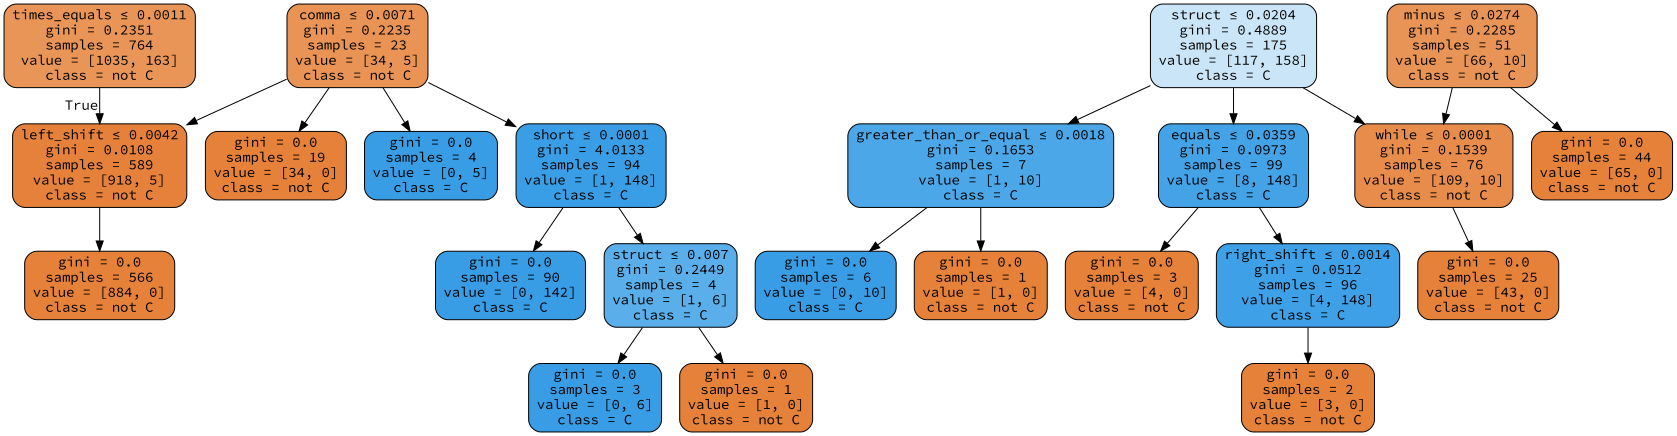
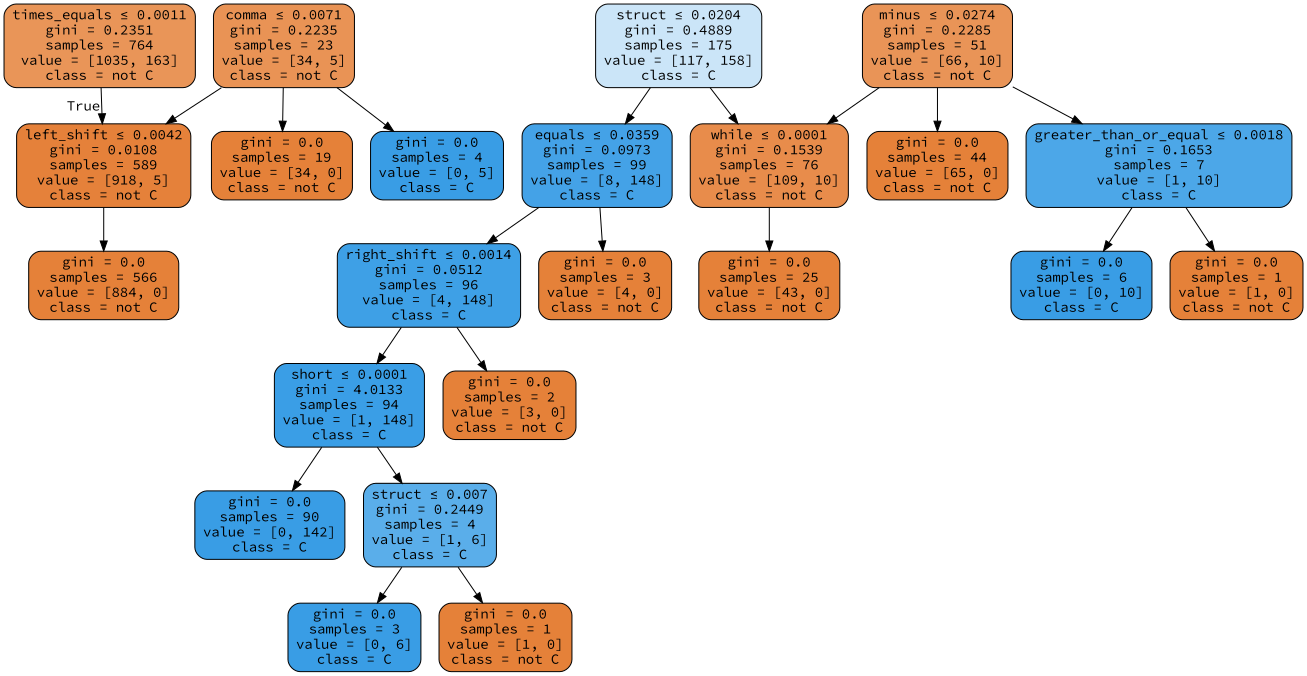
  digraph {
    fontname="Source Code Pro"
    node [color=black fillcolor="#e58139ff" fontname="Source Code Pro" shape=box style="filled, rounded"]
    edge [fontname="Source Code Pro"]
    n1 [fillcolor="#e58139d7" label=<times_equals &le; 0.0011<br/>gini = 0.2351<br/>samples = 764<br/>value = [1035, 163]<br/>class = not C>]
    n2 [fillcolor="#e58139fe" label=<left_shift &le; 0.0042<br/>gini = 0.0108<br/>samples = 589<br/>value = [918, 5]<br/>class = not C>]
    n3 [label=<gini = 0.0<br/>samples = 566<br/>value = [884, 0]<br/>class = not C>]
    n4 [fillcolor="#399de542" label=<struct &le; 0.0204<br/>gini = 0.4889<br/>samples = 175<br/>value = [117, 158]<br/>class = C>]
    n5 [fillcolor="#399de5f1" label=<equals &le; 0.0359<br/>gini = 0.0973<br/>samples = 99<br/>value = [8, 148]<br/>class = C>]
    n6 [fillcolor="#e58139e8" label=<while &le; 0.0001<br/>gini = 0.1539<br/>samples = 76<br/>value = [109, 10]<br/>class = not C>]
    n7 [fillcolor="#e58139da" label=<comma &le; 0.0071<br/>gini = 0.2235<br/>samples = 23<br/>value = [34, 5]<br/>class = not C>]
    n8 [label=<gini = 0.0<br/>samples = 19<br/>value = [34, 0]<br/>class = not C>]
    n9 [fillcolor="#399de5ff" label=<gini = 0.0<br/>samples = 4<br/>value = [0, 5]<br/>class = C>]
    n10 [fillcolor="#399de5f8" label=<right_shift &le; 0.0014<br/>gini = 0.0512<br/>samples = 96<br/>value = [4, 148]<br/>class = C>]
    n11 [label=<gini = 0.0<br/>samples = 3<br/>value = [4, 0]<br/>class = not C>]
    n12 [label=<gini = 0.0<br/>samples = 25<br/>value = [43, 0]<br/>class = not C>]
    n13 [fillcolor="#399de5fd" label=<short &le; 0.0001<br/>gini = 4.0133<br/>samples = 94<br/>value = [1, 148]<br/>class = C>]
    n14 [label=<gini = 0.0<br/>samples = 2<br/>value = [3, 0]<br/>class = not C>]
    n15 [fillcolor="#399de5ff" label=<gini = 0.0<br/>samples = 90<br/>value = [0, 142]<br/>class = C>]
    n16 [fillcolor="#399de5d4" label=<struct &le; 0.007<br/>gini = 0.2449<br/>samples = 4<br/>value = [1, 6]<br/>class = C>]
    n17 [fillcolor="#399de5ff" label=<gini = 0.0<br/>samples = 3<br/>value = [0, 6]<br/>class = C>]
    n18 [label=<gini = 0.0<br/>samples = 1<br/>value = [1, 0]<br/>class = not C>]
    n19 [fillcolor="#e58139d8" label=<minus &le; 0.0274<br/>gini = 0.2285<br/>samples = 51<br/>value = [66, 10]<br/>class = not C>]
    n20 [label=<gini = 0.0<br/>samples = 44<br/>value = [65, 0]<br/>class = not C>]
    n21 [fillcolor="#399de5e6" label=<greater_than_or_equal &le; 0.0018<br/>gini = 0.1653<br/>samples = 7<br/>value = [1, 10]<br/>class = C>]
    n22 [fillcolor="#399de5ff" label=<gini = 0.0<br/>samples = 6<br/>value = [0, 10]<br/>class = C>]
    n23 [label=<gini = 0.0<br/>samples = 1<br/>value = [1, 0]<br/>class = not C>]
    n1 -> n2 [headlabel=True labelangle=45 labeldistance=2.5]
    n2 -> n3
    n4 -> n5
    n4 -> n6
    n5 -> n10
    n5 -> n11
    n6 -> n12
    n7 -> n2
    n7 -> n8
    n7 -> n9
-   n7 -> n13
+   n10 -> n13
    n10 -> n14
    n13 -> n15
    n13 -> n16
    n16 -> n17
    n16 -> n18
    n19 -> n6
    n19 -> n20
-   n4 -> n21
+   n19 -> n21
    n21 -> n22
    n21 -> n23
  }
